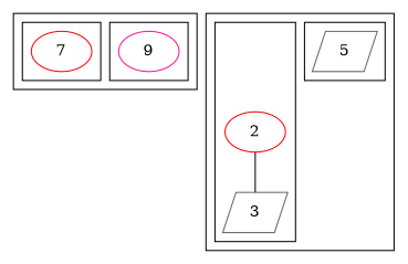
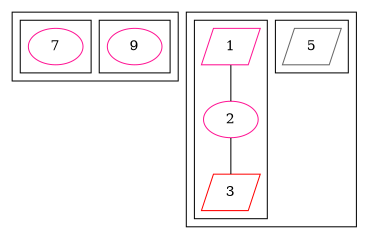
  graph {
    node [color=deeppink shape=ellipse]
    edge [style=solid]
    n1 [label=9]
-   7 [color=red]
+   7
    5 [color=gray40 shape=parallelogram]
-   2 [color=red]
-   3 [color=gray40 shape=parallelogram]
+   1 [shape=parallelogram]
+   2
+   3 [color=red shape=parallelogram]
    subgraph cluster_1 {
      subgraph cluster_2 {
        n1
      }
      subgraph cluster_3 {
        7
      }
    }
    subgraph cluster_4 {
      subgraph cluster_5 {
        5
      }
      subgraph cluster_6 {
+       1
        2
        3
      }
    }
+   1 -- 2
    2 -- 3
  }
